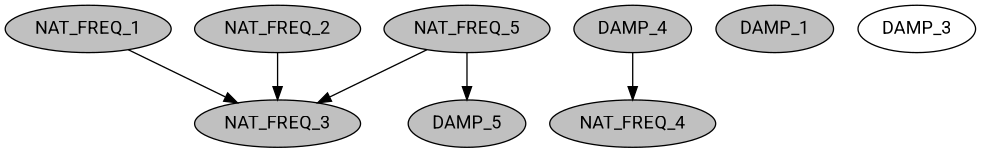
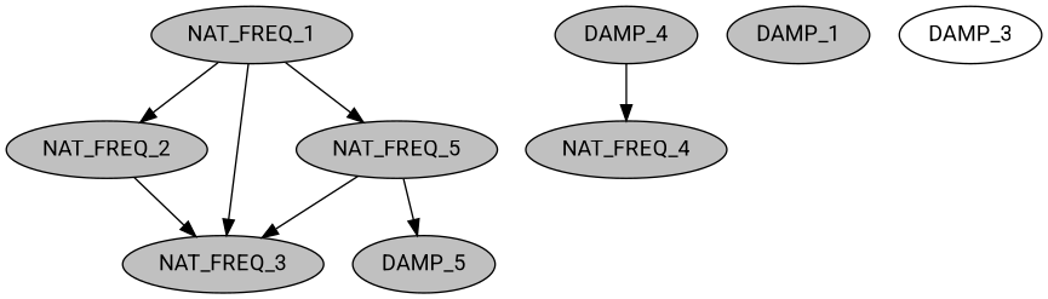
  strict digraph {
    fontname=Roboto
    node [fillcolor=gray fontname=Roboto style=filled]
    edge [fontname=Roboto]
    NAT_FREQ_1
    NAT_FREQ_2
    NAT_FREQ_3
    NAT_FREQ_5
    DAMP_5
    DAMP_4
    NAT_FREQ_4
    DAMP_1
    DAMP_3 [fillcolor="" style=""]
+   NAT_FREQ_1 -> NAT_FREQ_2
    NAT_FREQ_1 -> NAT_FREQ_3
+   NAT_FREQ_1 -> NAT_FREQ_5
    NAT_FREQ_2 -> NAT_FREQ_3
    NAT_FREQ_5 -> NAT_FREQ_3
    NAT_FREQ_5 -> DAMP_5
    DAMP_4 -> NAT_FREQ_4
  }
